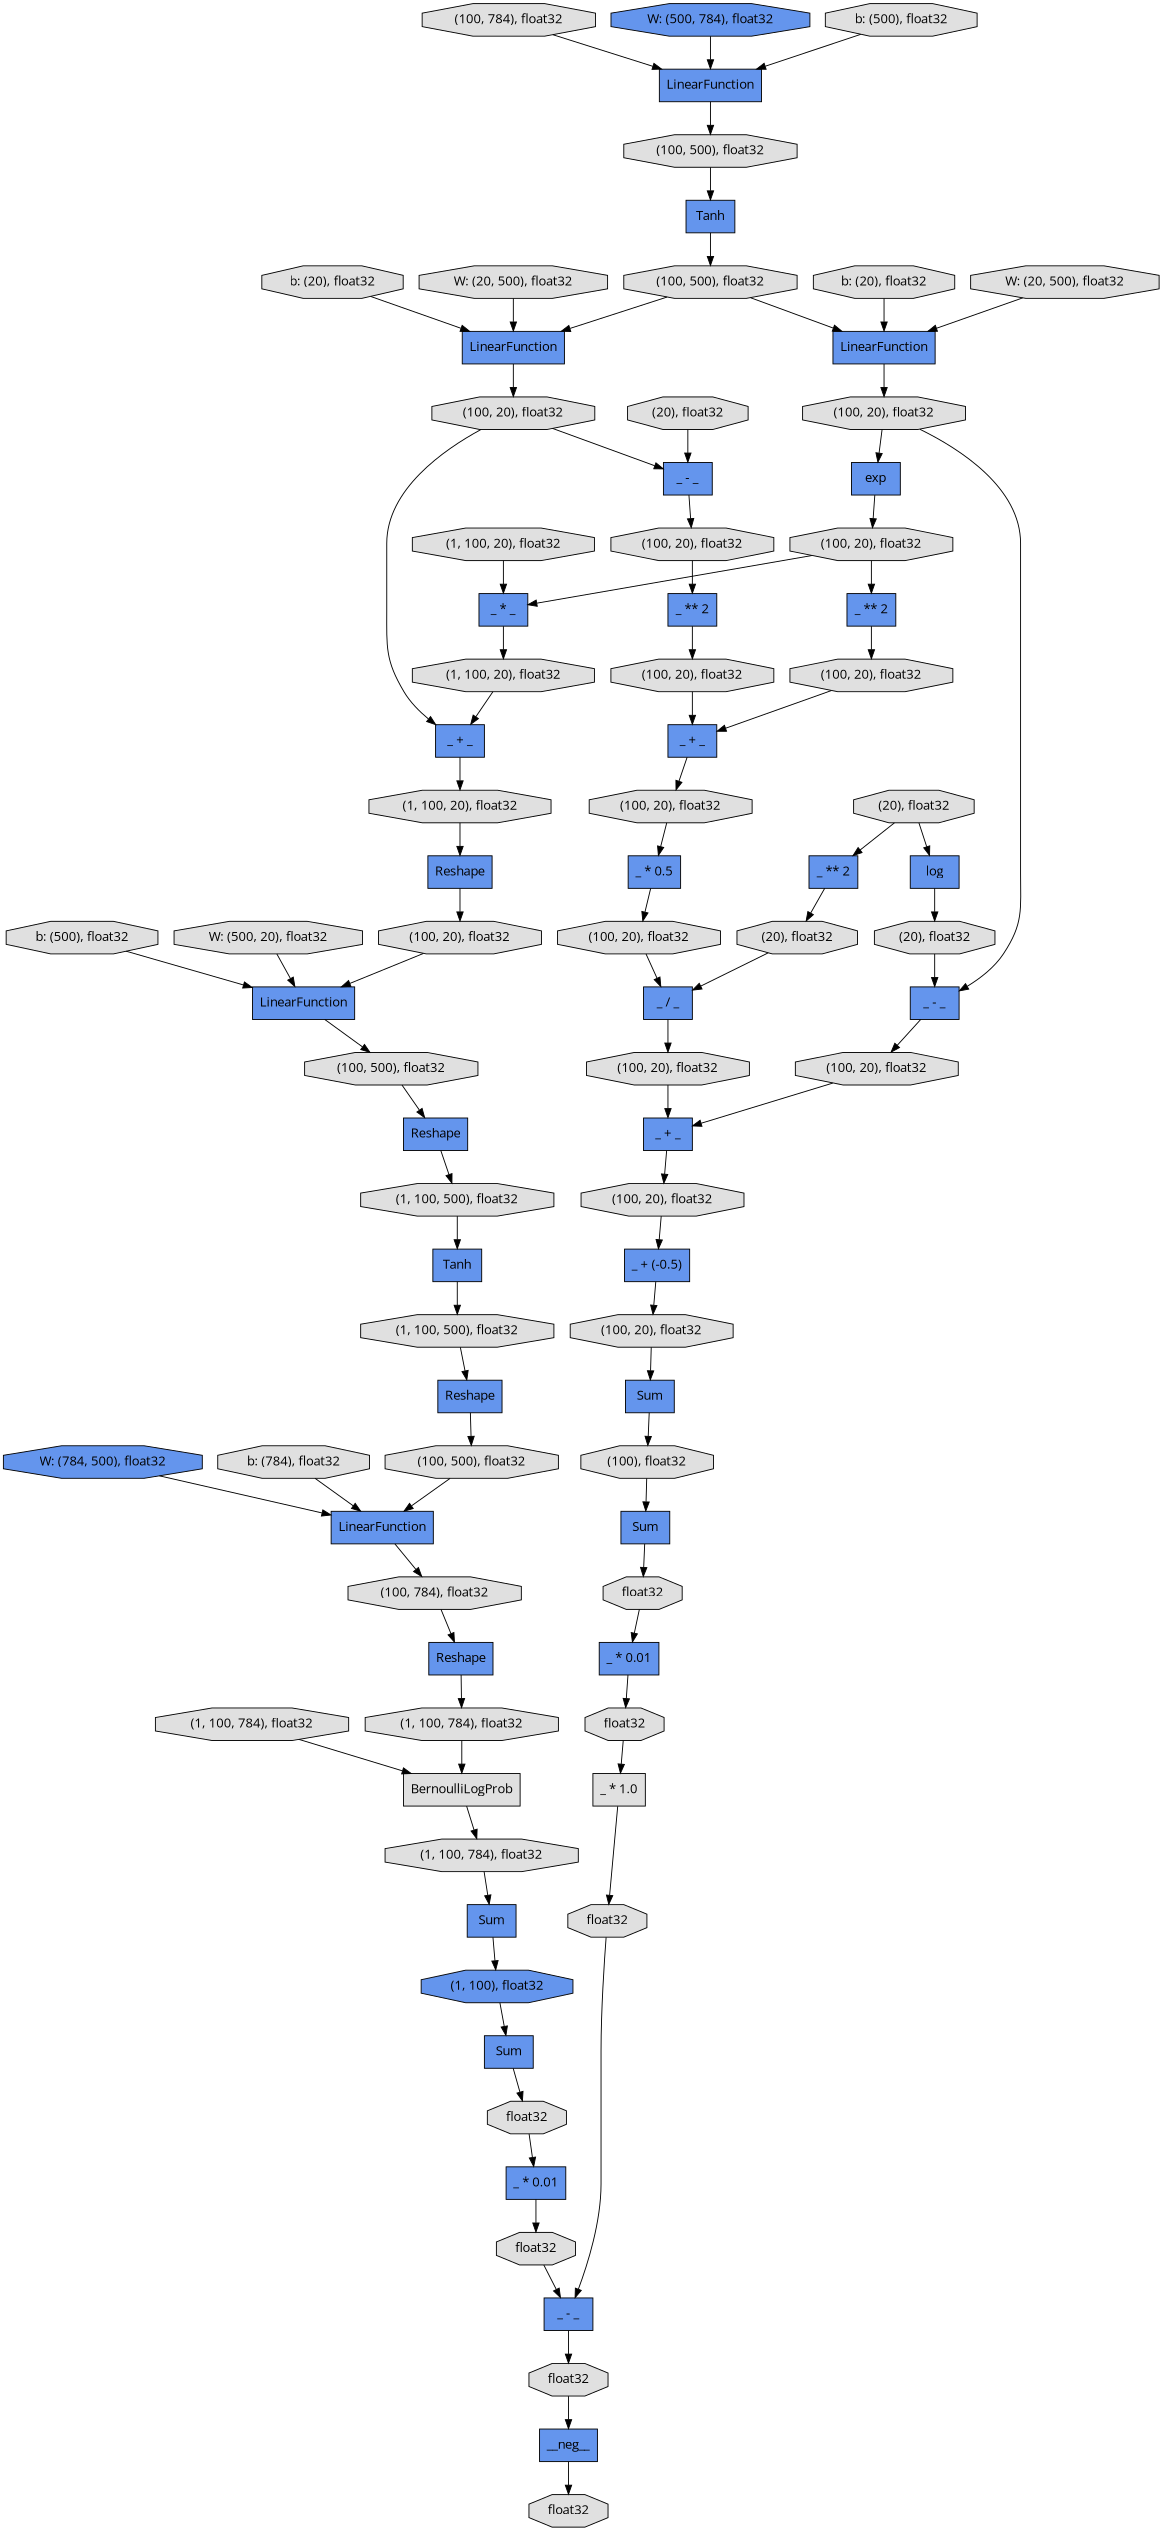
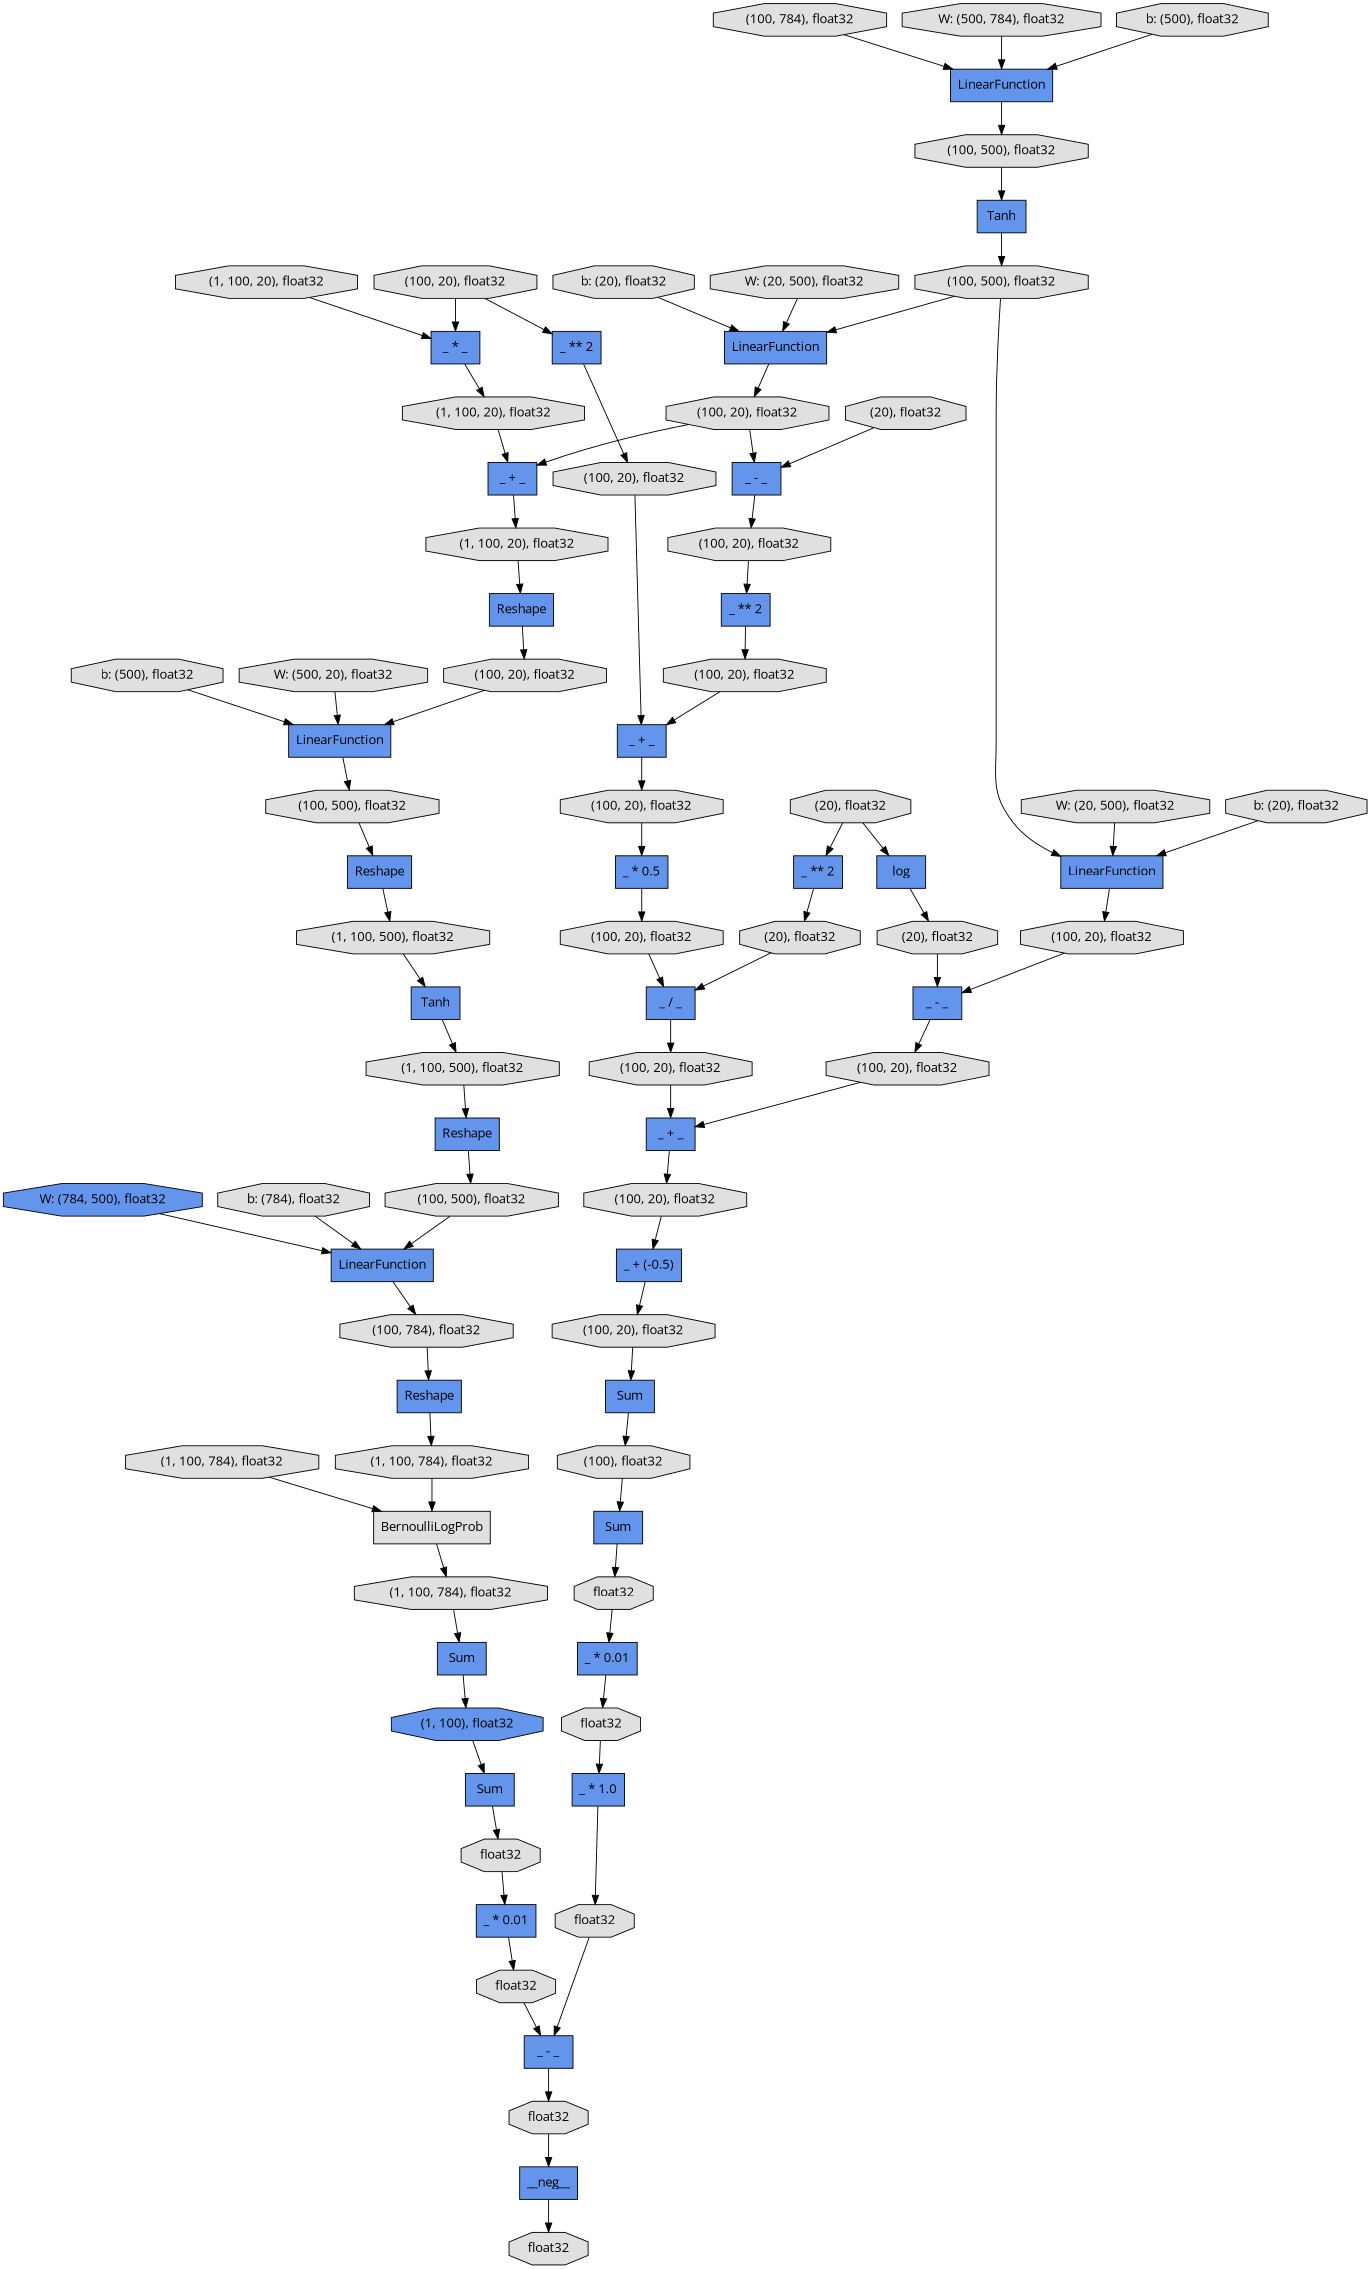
  digraph {
    fontname="Open Sans"
    rankdir=TB
    node [fillcolor="#E0E0E0" fontname="Open Sans" shape=octagon style=filled]
    edge [fontname="Open Sans"]
    n1 [label="(100, 20), float32"]
    n2 [fillcolor="#6495ED" label="_ + _" shape=record]
    n3 [fillcolor="#6495ED" label="_ - _" shape=record]
    n4 [label="(1, 100, 20), float32"]
    n5 [label="(100, 20), float32"]
    n6 [fillcolor="#6495ED" label="W: (784, 500), float32"]
    n7 [fillcolor="#6495ED" label=LinearFunction shape=record]
    n8 [label="(100, 784), float32"]
    n9 [label="(100, 20), float32"]
-   n10 [fillcolor="#6495ED" label=exp shape=record]
    n11 [fillcolor="#6495ED" label="_ - _" shape=record]
    n12 [label="(100, 20), float32"]
    n13 [label="(100, 20), float32"]
    n14 [fillcolor="#6495ED" label="_ * _" shape=record]
    n15 [fillcolor="#6495ED" label="_ ** 2" shape=record]
    n16 [label="b: (784), float32"]
    n17 [label="(1, 100, 20), float32"]
    n18 [label="(100, 20), float32"]
    n19 [fillcolor="#6495ED" label=Reshape shape=record]
    n20 [label="(1, 100, 20), float32"]
    n21 [label="(100, 20), float32"]
    n22 [fillcolor="#6495ED" label=LinearFunction shape=record]
    n23 [fillcolor="#6495ED" label=Tanh shape=record]
    n24 [label="(1, 100, 500), float32"]
    n25 [fillcolor="#6495ED" label=Reshape shape=record]
    n26 [label="(100, 500), float32"]
    n27 [fillcolor="#6495ED" label=Reshape shape=record]
    n28 [label="(1, 100, 500), float32"]
    n29 [label="(100, 500), float32"]
    n30 [fillcolor="#6495ED" label=Reshape shape=record]
    n31 [label="(1, 100, 784), float32"]
    n32 [label=BernoulliLogProb shape=record]
    n33 [label="(1, 100, 784), float32"]
    n34 [label="(20), float32"]
    n35 [fillcolor="#6495ED" label=Sum shape=record]
    n36 [fillcolor="#6495ED" label="(1, 100), float32"]
    n37 [fillcolor="#6495ED" label=Sum shape=record]
    n38 [label="(20), float32"]
    n39 [fillcolor="#6495ED" label=log shape=record]
    n40 [fillcolor="#6495ED" label="_ ** 2" shape=record]
    n41 [label="(20), float32"]
    n42 [label="(20), float32"]
    n43 [fillcolor="#6495ED" label=LinearFunction shape=record]
    n44 [label="(100, 500), float32"]
    n45 [fillcolor="#6495ED" label=Tanh shape=record]
    n46 [label="(100, 500), float32"]
    n47 [fillcolor="#6495ED" label=LinearFunction shape=record]
    n48 [fillcolor="#6495ED" label=LinearFunction shape=record]
    n49 [label="(100, 784), float32"]
    n50 [label="(1, 100, 784), float32"]
-   n51 [fillcolor="#6495ED" label="W: (500, 784), float32"]
+   n51 [label="W: (500, 784), float32"]
    n52 [label=float32]
    n53 [fillcolor="#6495ED" label="_ * 0.01" shape=record]
    n54 [label=float32]
    n55 [fillcolor="#6495ED" label=__neg__ shape=record]
    n56 [label=float32]
    n57 [fillcolor="#6495ED" label="_ + _" shape=record]
    n58 [fillcolor="#6495ED" label="_ + _" shape=record]
    n59 [label=float32]
    n60 [fillcolor="#6495ED" label="_ - _" shape=record]
    n61 [label="(100, 20), float32"]
    n62 [label="(100, 20), float32"]
    n63 [fillcolor="#6495ED" label="_ ** 2" shape=record]
    n64 [label="(100, 20), float32"]
    n65 [fillcolor="#6495ED" label="_ * 0.5" shape=record]
    n66 [label="b: (500), float32"]
    n67 [label="(100, 20), float32"]
    n68 [fillcolor="#6495ED" label="_ / _" shape=record]
    n69 [label="W: (20, 500), float32"]
    n70 [label="(100, 20), float32"]
    n71 [fillcolor="#6495ED" label="_ + (-0.5)" shape=record]
    n72 [label="b: (20), float32"]
    n73 [fillcolor="#6495ED" label=Sum shape=record]
    n74 [label="(100), float32"]
    n75 [fillcolor="#6495ED" label=Sum shape=record]
    n76 [label="(100, 20), float32"]
    n77 [label="W: (20, 500), float32"]
    n78 [label=float32]
    n79 [fillcolor="#6495ED" label="_ * 0.01" shape=record]
-   n80 [label="_ * 1.0" shape=record]
+   n80 [fillcolor="#6495ED" label="_ * 1.0" shape=record]
    n81 [label=float32]
    n82 [label="b: (20), float32"]
    n83 [label=float32]
    n84 [label="W: (500, 20), float32"]
    n85 [label="b: (500), float32"]
    n1 -> n2
    n1 -> n3
    n2 -> n4
    n3 -> n5
    n4 -> n19
    n5 -> n63
    n6 -> n7
    n7 -> n8
    n8 -> n30
-   n9 -> n10
    n9 -> n11
-   n10 -> n12
    n11 -> n13
    n12 -> n14
    n12 -> n15
    n13 -> n57
    n14 -> n17
    n15 -> n18
    n16 -> n7
    n17 -> n2
    n18 -> n58
    n19 -> n21
    n20 -> n14
    n21 -> n22
    n22 -> n26
    n23 -> n24
    n24 -> n25
    n25 -> n29
    n26 -> n27
    n27 -> n28
    n28 -> n23
    n29 -> n7
    n30 -> n31
    n31 -> n32
    n32 -> n33
    n33 -> n35
    n34 -> n3
    n35 -> n36
    n36 -> n37
    n37 -> n52
    n38 -> n39
    n38 -> n40
    n39 -> n41
    n40 -> n42
    n41 -> n11
    n42 -> n68
    n43 -> n44
    n44 -> n45
    n45 -> n46
    n46 -> n47
    n46 -> n48
    n47 -> n9
    n48 -> n1
    n49 -> n43
    n50 -> n32
    n51 -> n43
    n52 -> n53
    n53 -> n59
    n54 -> n55
    n55 -> n56
    n57 -> n61
    n58 -> n62
    n59 -> n60
    n60 -> n54
    n61 -> n71
    n62 -> n65
    n63 -> n64
    n64 -> n58
    n65 -> n67
    n66 -> n43
    n67 -> n68
    n68 -> n70
    n69 -> n48
    n70 -> n57
    n71 -> n76
    n72 -> n48
    n73 -> n74
    n74 -> n75
    n75 -> n78
    n76 -> n73
    n77 -> n47
    n78 -> n79
    n79 -> n83
    n80 -> n81
    n81 -> n60
    n82 -> n47
    n83 -> n80
    n84 -> n22
    n85 -> n22
  }
